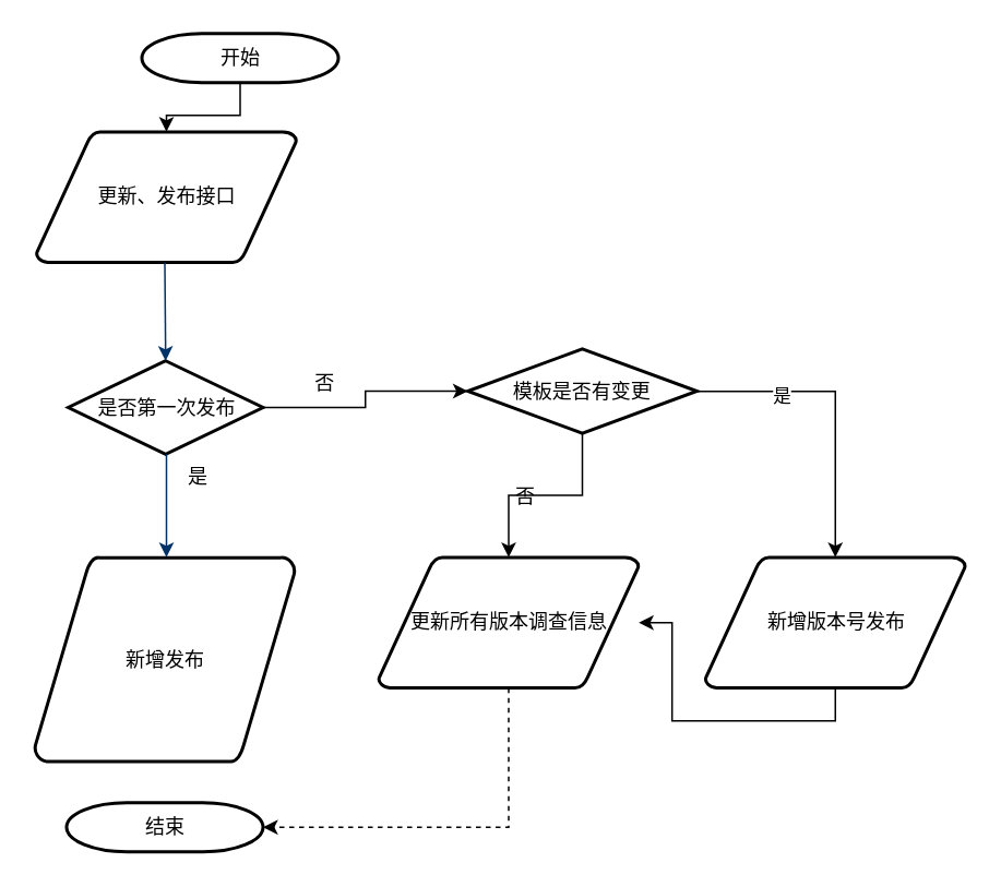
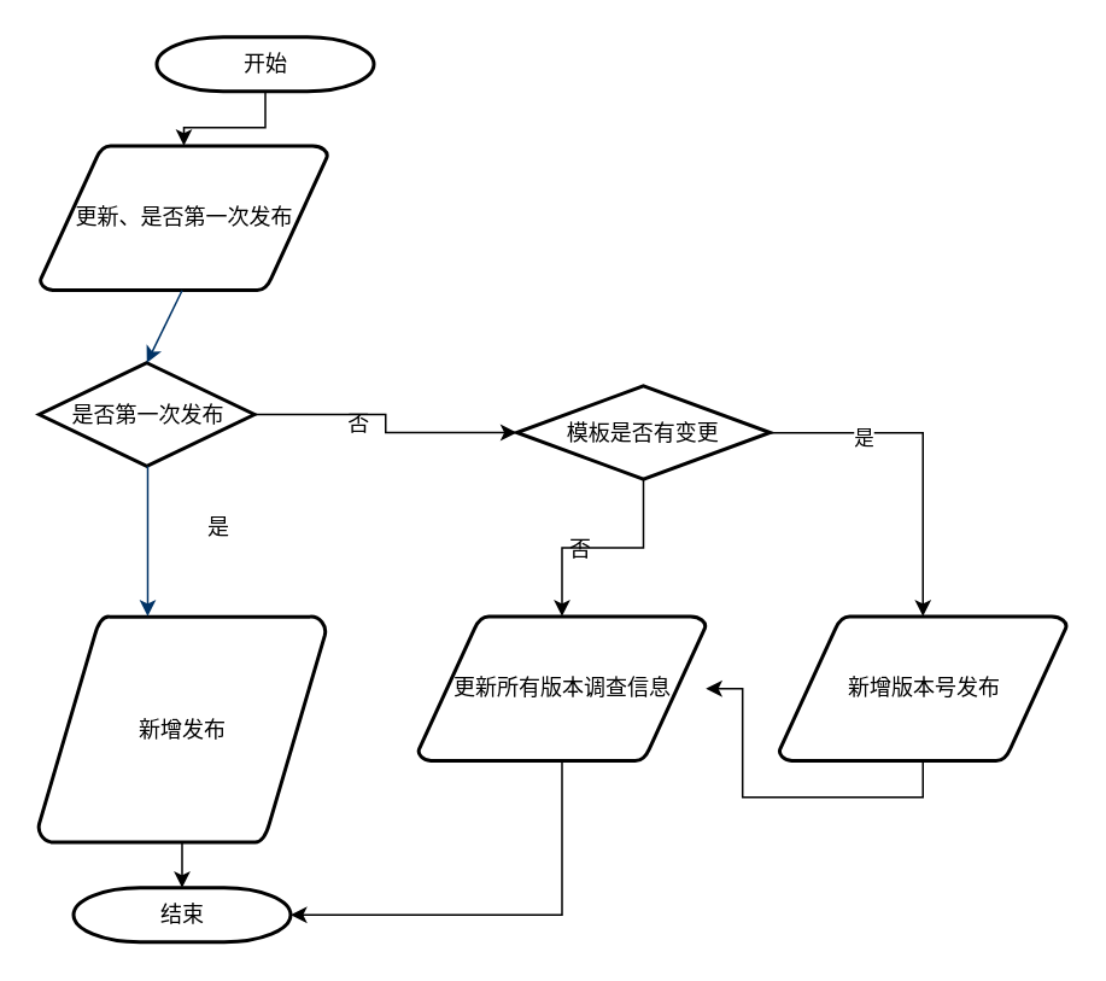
  <mxCell id="0" />
  <mxCell id="1" parent="0" />
  <mxCell id="2" style="edgeStyle=orthogonalEdgeStyle;rounded=0;orthogonalLoop=1;jettySize=auto;html=1;exitX=0.5;exitY=1;exitDx=0;exitDy=0;exitPerimeter=0;entryX=0.5;entryY=0;entryDx=0;entryDy=0;entryPerimeter=0;" parent="1" source="3" target="4" edge="1"><mxGeometry relative="1" as="geometry" /></mxCell>
  <mxCell id="3" value="开始" style="shape=mxgraph.flowchart.terminator;strokeWidth=2;gradientColor=none;gradientDirection=north;fontStyle=0;html=1;" parent="1" vertex="1"><mxGeometry x="86" y="20" width="120" height="30" as="geometry" /></mxCell>
- <mxCell id="4" value="更新、发布接口" style="shape=mxgraph.flowchart.data;strokeWidth=2;gradientColor=none;gradientDirection=north;fontStyle=0;html=1;" parent="1" vertex="1"><mxGeometry x="21.5" y="80" width="159" height="80" as="geometry" /></mxCell>
+ <mxCell id="4" value="更新、是否第一次发布" style="shape=mxgraph.flowchart.data;strokeWidth=2;gradientColor=none;gradientDirection=north;fontStyle=0;html=1;" parent="1" vertex="1"><mxGeometry x="21.5" y="80" width="159" height="80" as="geometry" /></mxCell>
+ <mxCell id="5" style="edgeStyle=orthogonalEdgeStyle;rounded=0;orthogonalLoop=1;jettySize=auto;html=1;" parent="1" source="6" target="13" edge="1"><mxGeometry relative="1" as="geometry" /></mxCell>
  <mxCell id="6" value="新增发布" style="shape=mxgraph.flowchart.data;strokeWidth=2;gradientColor=none;gradientDirection=north;fontStyle=0;html=1;" parent="1" vertex="1"><mxGeometry x="20.5" y="340" width="159" height="125" as="geometry" /></mxCell>
  <mxCell id="7" style="edgeStyle=orthogonalEdgeStyle;rounded=0;orthogonalLoop=1;jettySize=auto;html=1;entryX=0;entryY=0.5;entryDx=0;entryDy=0;entryPerimeter=0;" parent="1" source="8" target="17" edge="1"><mxGeometry relative="1" as="geometry" /></mxCell>
- <mxCell id="8" value="是否第一次发布" style="shape=mxgraph.flowchart.decision;strokeWidth=2;gradientColor=none;gradientDirection=north;fontStyle=0;html=1;" parent="1" vertex="1"><mxGeometry x="41" y="220" width="119" height="57" as="geometry" /></mxCell>
+ <mxCell id="8" value="是否第一次发布" style="shape=mxgraph.flowchart.decision;strokeWidth=2;gradientColor=none;gradientDirection=north;fontStyle=0;html=1;" parent="1" vertex="1"><mxGeometry x="21" y="200" width="119" height="57" as="geometry" /></mxCell>
  <mxCell id="9" style="entryX=0.5;entryY=0;entryPerimeter=0;fontStyle=1;strokeColor=#003366;strokeWidth=1;html=1;" parent="1" target="8" edge="1"><mxGeometry relative="1" as="geometry"><mxPoint x="100" y="160" as="sourcePoint" /></mxGeometry></mxCell>
  <mxCell id="10" value="否" style="text;fontStyle=0;html=1;strokeColor=none;gradientColor=none;fillColor=none;strokeWidth=2;" parent="1" vertex="1"><mxGeometry x="190" y="220" width="40" height="26" as="geometry" /></mxCell>
  <mxCell id="11" value="" style="edgeStyle=elbowEdgeStyle;elbow=horizontal;fontColor=#001933;fontStyle=1;strokeColor=#003366;strokeWidth=1;html=1;" parent="1" source="8" target="6" edge="1"><mxGeometry width="100" height="100" as="geometry"><mxPoint y="-70" as="sourcePoint" x="-220" /><mxPoint x="-120" as="targetPoint" y="-170" /></mxGeometry></mxCell>
  <mxCell id="12" value="是" style="text;fontStyle=0;html=1;strokeColor=none;gradientColor=none;fillColor=none;strokeWidth=2;align=center;" parent="1" vertex="1"><mxGeometry x="100" y="277" width="40" height="26" as="geometry" /></mxCell>
  <mxCell id="13" value="结束" style="shape=mxgraph.flowchart.terminator;strokeWidth=2;gradientColor=none;gradientDirection=north;fontStyle=0;html=1;" parent="1" vertex="1"><mxGeometry x="40" y="490" width="120" height="30" as="geometry" /></mxCell>
  <mxCell id="14" style="edgeStyle=orthogonalEdgeStyle;rounded=0;orthogonalLoop=1;jettySize=auto;html=1;entryX=0.5;entryY=0;entryDx=0;entryDy=0;entryPerimeter=0;" parent="1" source="17" target="19" edge="1"><mxGeometry relative="1" as="geometry" /></mxCell>
  <mxCell id="15" style="edgeStyle=orthogonalEdgeStyle;rounded=0;orthogonalLoop=1;jettySize=auto;html=1;entryX=0.5;entryY=0;entryDx=0;entryDy=0;entryPerimeter=0;" parent="1" source="17" target="22" edge="1"><mxGeometry relative="1" as="geometry" /></mxCell>
  <mxCell id="16" value="是" style="edgeLabel;html=1;align=center;verticalAlign=middle;resizable=0;points=[];" parent="15" vertex="1" connectable="0"><mxGeometry x="-0.446" y="-3" relative="1" as="geometry"><mxPoint as="offset" /></mxGeometry></mxCell>
  <mxCell id="17" value="模板是否有变更" style="strokeWidth=2;html=1;shape=mxgraph.flowchart.decision;whiteSpace=wrap;" parent="1" vertex="1"><mxGeometry x="285" y="212.75" width="140" height="51.5" as="geometry" /></mxCell>
- <mxCell id="18" style="edgeStyle=orthogonalEdgeStyle;rounded=0;orthogonalLoop=1;jettySize=auto;html=1;entryX=1;entryY=0.5;entryDx=0;entryDy=0;entryPerimeter=0;exitX=0.5;exitY=1;exitDx=0;exitDy=0;exitPerimeter=0;dashed=1;" parent="1" source="19" target="13" edge="1"><mxGeometry relative="1" as="geometry"><mxPoint x="410" y="510" as="targetPoint" /><Array as="points"><mxPoint x="310" y="505" /></Array></mxGeometry></mxCell>
+ <mxCell id="18" style="edgeStyle=orthogonalEdgeStyle;rounded=0;orthogonalLoop=1;jettySize=auto;html=1;entryX=1;entryY=0.5;entryDx=0;entryDy=0;entryPerimeter=0;exitX=0.5;exitY=1;exitDx=0;exitDy=0;exitPerimeter=0;" parent="1" source="19" target="13" edge="1"><mxGeometry relative="1" as="geometry"><mxPoint x="410" y="510" as="targetPoint" /><Array as="points"><mxPoint x="310" y="505" /></Array></mxGeometry></mxCell>
  <mxCell id="19" value="更新所有版本调查信息" style="shape=mxgraph.flowchart.data;strokeWidth=2;gradientColor=none;gradientDirection=north;fontStyle=0;html=1;" parent="1" vertex="1"><mxGeometry x="230.5" y="340" width="159" height="80" as="geometry" /></mxCell>
  <mxCell id="20" value="否" style="text;html=1;align=center;verticalAlign=middle;resizable=0;points=[];autosize=1;strokeColor=none;fillColor=none;" parent="1" vertex="1"><mxGeometry x="300" y="288" width="40" height="30" as="geometry" /></mxCell>
  <mxCell id="21" style="edgeStyle=orthogonalEdgeStyle;rounded=0;orthogonalLoop=1;jettySize=auto;html=1;exitX=0.5;exitY=1;exitDx=0;exitDy=0;exitPerimeter=0;" edge="1" parent="1" source="22" target="19"><mxGeometry relative="1" as="geometry" /></mxCell>
  <mxCell id="22" value="新增版本号发布" style="shape=mxgraph.flowchart.data;strokeWidth=2;gradientColor=none;gradientDirection=north;fontStyle=0;html=1;" parent="1" vertex="1"><mxGeometry x="430" y="340" width="159" height="80" as="geometry" /></mxCell>
